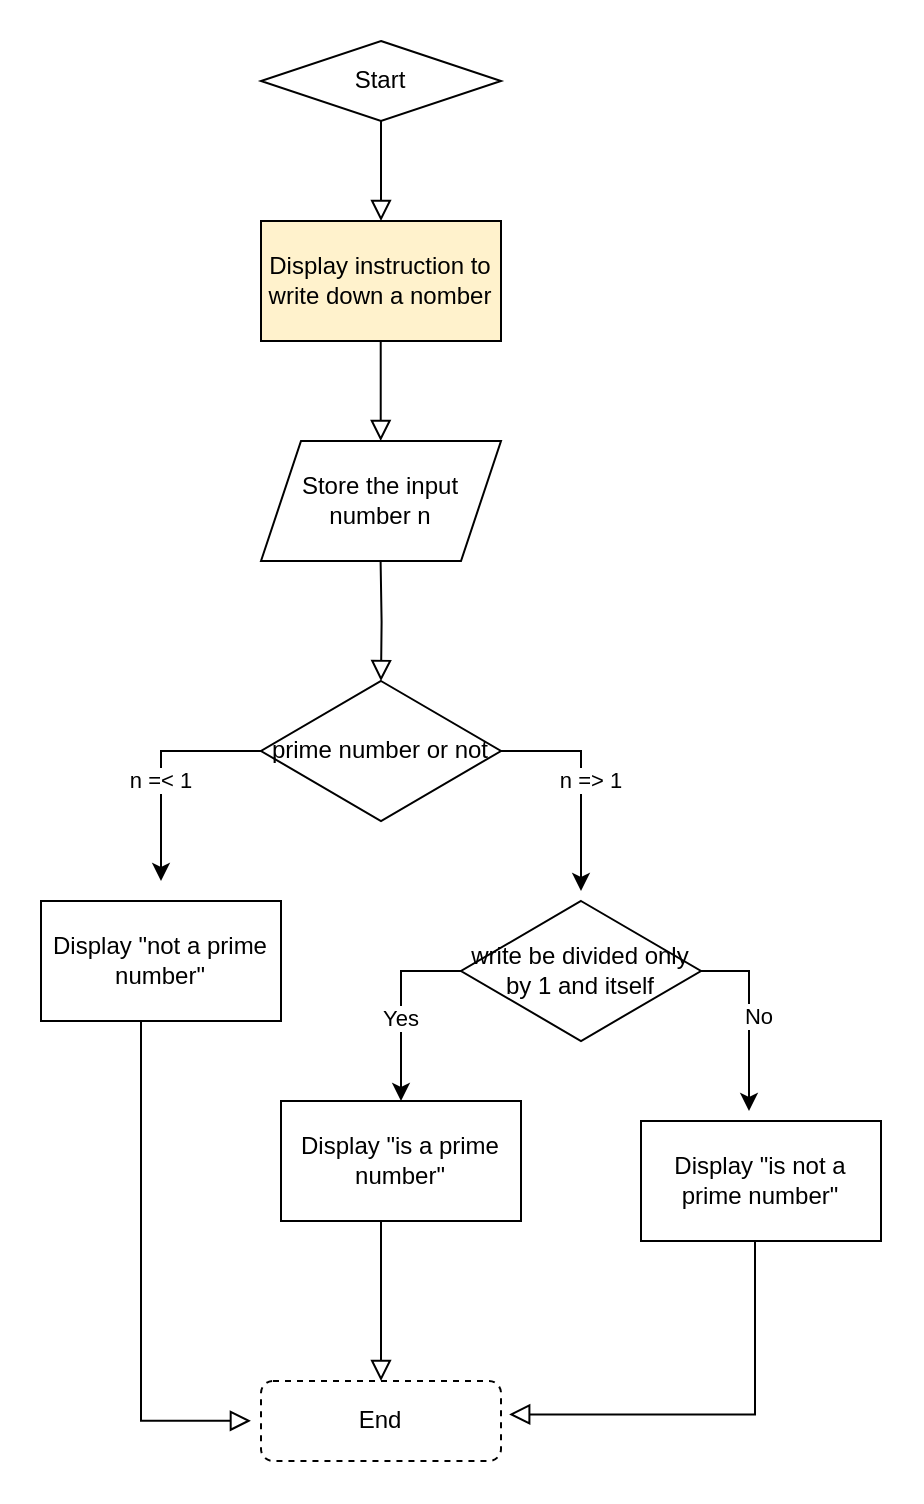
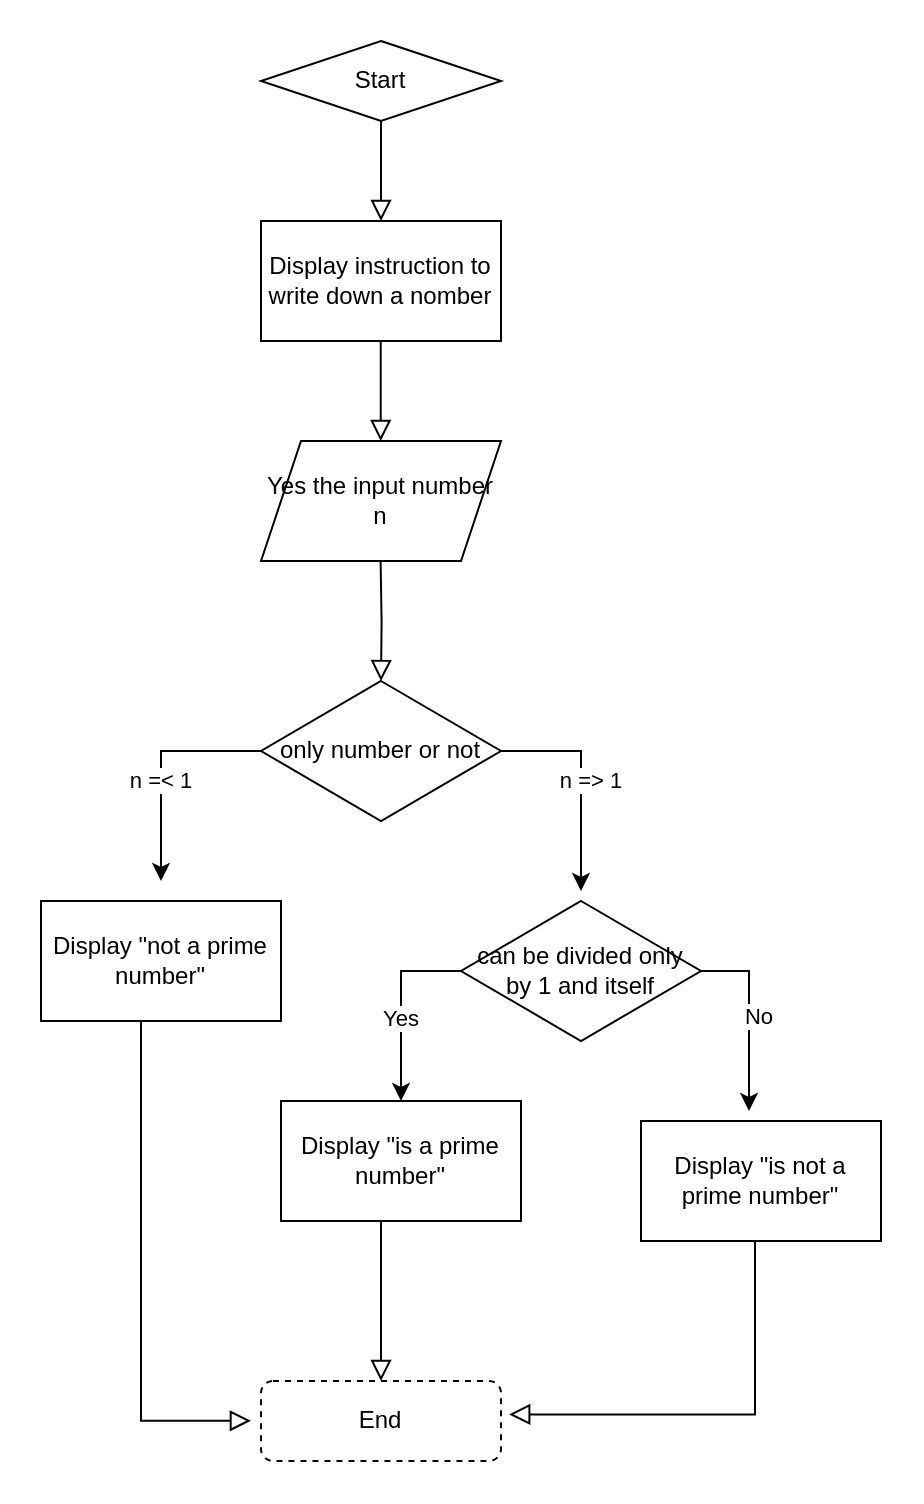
  <mxCell id="0" />
  <mxCell id="1" parent="0" />
  <mxCell id="2" value="" style="rounded=0;html=1;jettySize=auto;orthogonalLoop=1;fontSize=11;endArrow=block;endFill=0;endSize=8;strokeWidth=1;shadow=0;labelBackgroundColor=none;edgeStyle=orthogonalEdgeStyle;" parent="1" source="3" edge="1"><mxGeometry relative="1" as="geometry"><mxPoint x="190" y="110" as="targetPoint" /></mxGeometry></mxCell>
  <mxCell id="3" value="Start" style="rhombus;whiteSpace=wrap;html=1;fontSize=12;glass=0;strokeWidth=1;shadow=0;" parent="1" vertex="1"><mxGeometry x="130" y="20" width="120" height="40" as="geometry" /></mxCell>
  <mxCell id="4" value="End" style="rounded=1;whiteSpace=wrap;html=1;fontSize=12;glass=0;strokeWidth=1;shadow=0;dashed=1;" parent="1" vertex="1"><mxGeometry x="130" y="690" width="120" height="40" as="geometry" /></mxCell>
- <mxCell id="5" value="Display instruction to write down a nomber" style="rounded=0;whiteSpace=wrap;html=1;fillColor=#fff2cc;" vertex="1" parent="1"><mxGeometry x="130" y="110" width="120" height="60" as="geometry" /></mxCell>
- <mxCell id="6" value="Store the input number n" style="shape=parallelogram;perimeter=parallelogramPerimeter;whiteSpace=wrap;html=1;fixedSize=1;" vertex="1" parent="1"><mxGeometry x="130" y="220" width="120" height="60" as="geometry" /></mxCell>
+ <mxCell id="5" value="Display instruction to write down a nomber" style="rounded=0;whiteSpace=wrap;html=1;" vertex="1" parent="1"><mxGeometry x="130" y="110" width="120" height="60" as="geometry" /></mxCell>
+ <mxCell id="6" value="Yes the input number n" style="shape=parallelogram;perimeter=parallelogramPerimeter;whiteSpace=wrap;html=1;fixedSize=1;" vertex="1" parent="1"><mxGeometry x="130" y="220" width="120" height="60" as="geometry" /></mxCell>
  <mxCell id="7" value="" style="rounded=0;html=1;jettySize=auto;orthogonalLoop=1;fontSize=11;endArrow=block;endFill=0;endSize=8;strokeWidth=1;shadow=0;labelBackgroundColor=none;edgeStyle=orthogonalEdgeStyle;" edge="1" parent="1"><mxGeometry relative="1" as="geometry"><mxPoint x="189.86" y="170" as="sourcePoint" /><mxPoint x="189.86" y="220" as="targetPoint" /></mxGeometry></mxCell>
- <mxCell id="8" value="prime number or not" style="rhombus;whiteSpace=wrap;html=1;" vertex="1" parent="1"><mxGeometry x="130" y="340" width="120" height="70" as="geometry" /></mxCell>
+ <mxCell id="8" value="only number or not" style="rhombus;whiteSpace=wrap;html=1;" vertex="1" parent="1"><mxGeometry x="130" y="340" width="120" height="70" as="geometry" /></mxCell>
  <mxCell id="9" value="" style="rounded=0;html=1;jettySize=auto;orthogonalLoop=1;fontSize=11;endArrow=block;endFill=0;endSize=8;strokeWidth=1;shadow=0;labelBackgroundColor=none;edgeStyle=orthogonalEdgeStyle;entryX=0.5;entryY=0;entryDx=0;entryDy=0;" edge="1" parent="1" target="8"><mxGeometry relative="1" as="geometry"><mxPoint x="189.8" y="280" as="sourcePoint" /><mxPoint x="189.8" y="330" as="targetPoint" /></mxGeometry></mxCell>
  <mxCell id="10" value="" style="endArrow=classic;html=1;rounded=0;" edge="1" parent="1"><mxGeometry width="50" height="50" relative="1" as="geometry"><mxPoint x="250" y="375" as="sourcePoint" /><mxPoint x="290" y="445" as="targetPoint" /><Array as="points"><mxPoint x="290" y="375" /></Array></mxGeometry></mxCell>
  <mxCell id="11" value="n =&amp;gt; 1" style="edgeLabel;html=1;align=center;verticalAlign=middle;resizable=0;points=[];" vertex="1" connectable="0" parent="10"><mxGeometry x="-0.027" y="4" relative="1" as="geometry"><mxPoint as="offset" /></mxGeometry></mxCell>
  <mxCell id="12" value="" style="endArrow=classic;html=1;rounded=0;" edge="1" parent="1"><mxGeometry width="50" height="50" relative="1" as="geometry"><mxPoint x="130" y="375" as="sourcePoint" /><mxPoint x="80" y="440" as="targetPoint" /><Array as="points"><mxPoint x="80" y="375" /></Array></mxGeometry></mxCell>
  <mxCell id="13" value="n =&amp;lt; 1" style="edgeLabel;html=1;align=center;verticalAlign=middle;resizable=0;points=[];" vertex="1" connectable="0" parent="12"><mxGeometry x="0.127" y="-1" relative="1" as="geometry"><mxPoint y="-1" as="offset" /></mxGeometry></mxCell>
  <mxCell id="14" value="Display &quot;not a prime number&quot;" style="rounded=0;whiteSpace=wrap;html=1;" vertex="1" parent="1"><mxGeometry x="20" y="450" width="120" height="60" as="geometry" /></mxCell>
- <mxCell id="15" value="write be divided only by 1 and itself" style="rhombus;whiteSpace=wrap;html=1;" vertex="1" parent="1"><mxGeometry x="230" y="450" width="120" height="70" as="geometry" /></mxCell>
+ <mxCell id="15" value="can be divided only by 1 and itself" style="rhombus;whiteSpace=wrap;html=1;" vertex="1" parent="1"><mxGeometry x="230" y="450" width="120" height="70" as="geometry" /></mxCell>
  <mxCell id="16" value="" style="endArrow=classic;html=1;rounded=0;" edge="1" parent="1"><mxGeometry width="50" height="50" relative="1" as="geometry"><mxPoint x="230" y="485" as="sourcePoint" /><mxPoint x="200" y="550" as="targetPoint" /><Array as="points"><mxPoint x="200" y="485" /></Array></mxGeometry></mxCell>
  <mxCell id="17" value="Yes" style="edgeLabel;html=1;align=center;verticalAlign=middle;resizable=0;points=[];" vertex="1" connectable="0" parent="16"><mxGeometry x="0.127" y="-1" relative="1" as="geometry"><mxPoint y="-1" as="offset" /></mxGeometry></mxCell>
  <mxCell id="18" value="" style="endArrow=classic;html=1;rounded=0;" edge="1" parent="1"><mxGeometry width="50" height="50" relative="1" as="geometry"><mxPoint x="350" y="485" as="sourcePoint" /><mxPoint x="374" y="555" as="targetPoint" /><Array as="points"><mxPoint x="374" y="485" /></Array></mxGeometry></mxCell>
  <mxCell id="19" value="No" style="edgeLabel;html=1;align=center;verticalAlign=middle;resizable=0;points=[];" vertex="1" connectable="0" parent="18"><mxGeometry x="-0.027" y="4" relative="1" as="geometry"><mxPoint as="offset" /></mxGeometry></mxCell>
  <mxCell id="20" value="Display &quot;is a prime number&quot;" style="rounded=0;whiteSpace=wrap;html=1;" vertex="1" parent="1"><mxGeometry x="140" y="550" width="120" height="60" as="geometry" /></mxCell>
  <mxCell id="21" value="Display &quot;is not a prime number&quot;" style="rounded=0;whiteSpace=wrap;html=1;" vertex="1" parent="1"><mxGeometry x="320" y="560" width="120" height="60" as="geometry" /></mxCell>
  <mxCell id="22" value="" style="rounded=0;html=1;jettySize=auto;orthogonalLoop=1;fontSize=11;endArrow=block;endFill=0;endSize=8;strokeWidth=1;shadow=0;labelBackgroundColor=none;edgeStyle=orthogonalEdgeStyle;entryX=-0.042;entryY=0.497;entryDx=0;entryDy=0;entryPerimeter=0;" edge="1" parent="1" target="4"><mxGeometry relative="1" as="geometry"><mxPoint x="70" y="510" as="sourcePoint" /><mxPoint x="70.2" y="630" as="targetPoint" /><Array as="points"><mxPoint x="70" y="514" /><mxPoint x="70" y="710" /></Array></mxGeometry></mxCell>
  <mxCell id="23" value="" style="rounded=0;html=1;jettySize=auto;orthogonalLoop=1;fontSize=11;endArrow=block;endFill=0;endSize=8;strokeWidth=1;shadow=0;labelBackgroundColor=none;edgeStyle=orthogonalEdgeStyle;entryX=0.5;entryY=0;entryDx=0;entryDy=0;" edge="1" parent="1" target="4"><mxGeometry relative="1" as="geometry"><mxPoint x="195.04" y="610" as="sourcePoint" /><mxPoint x="250" y="809.88" as="targetPoint" /><Array as="points"><mxPoint x="190" y="610" /></Array></mxGeometry></mxCell>
  <mxCell id="24" value="" style="rounded=0;html=1;jettySize=auto;orthogonalLoop=1;fontSize=11;endArrow=block;endFill=0;endSize=8;strokeWidth=1;shadow=0;labelBackgroundColor=none;edgeStyle=orthogonalEdgeStyle;entryX=1.034;entryY=0.418;entryDx=0;entryDy=0;entryPerimeter=0;" edge="1" parent="1" target="4"><mxGeometry relative="1" as="geometry"><mxPoint x="382.52" y="620" as="sourcePoint" /><mxPoint x="377.48" y="700" as="targetPoint" /><Array as="points"><mxPoint x="377" y="620" /><mxPoint x="377" y="707" /></Array></mxGeometry></mxCell>
